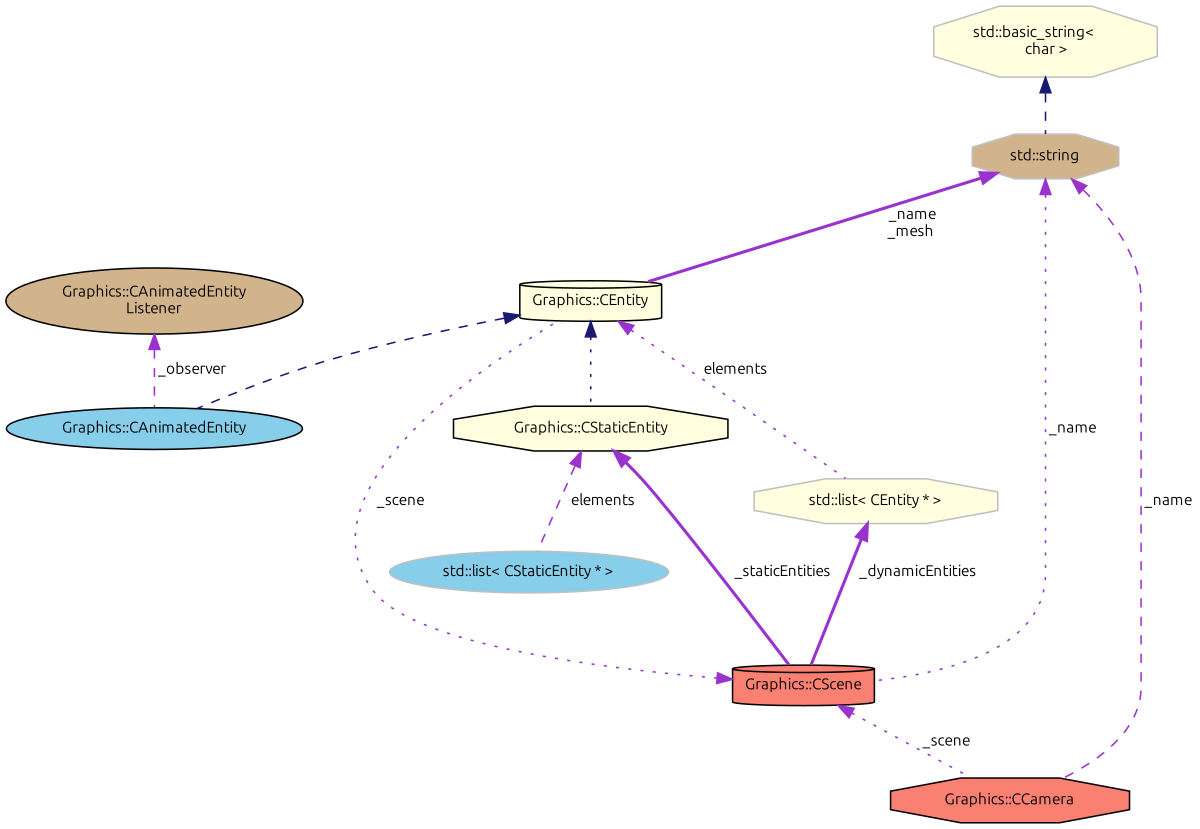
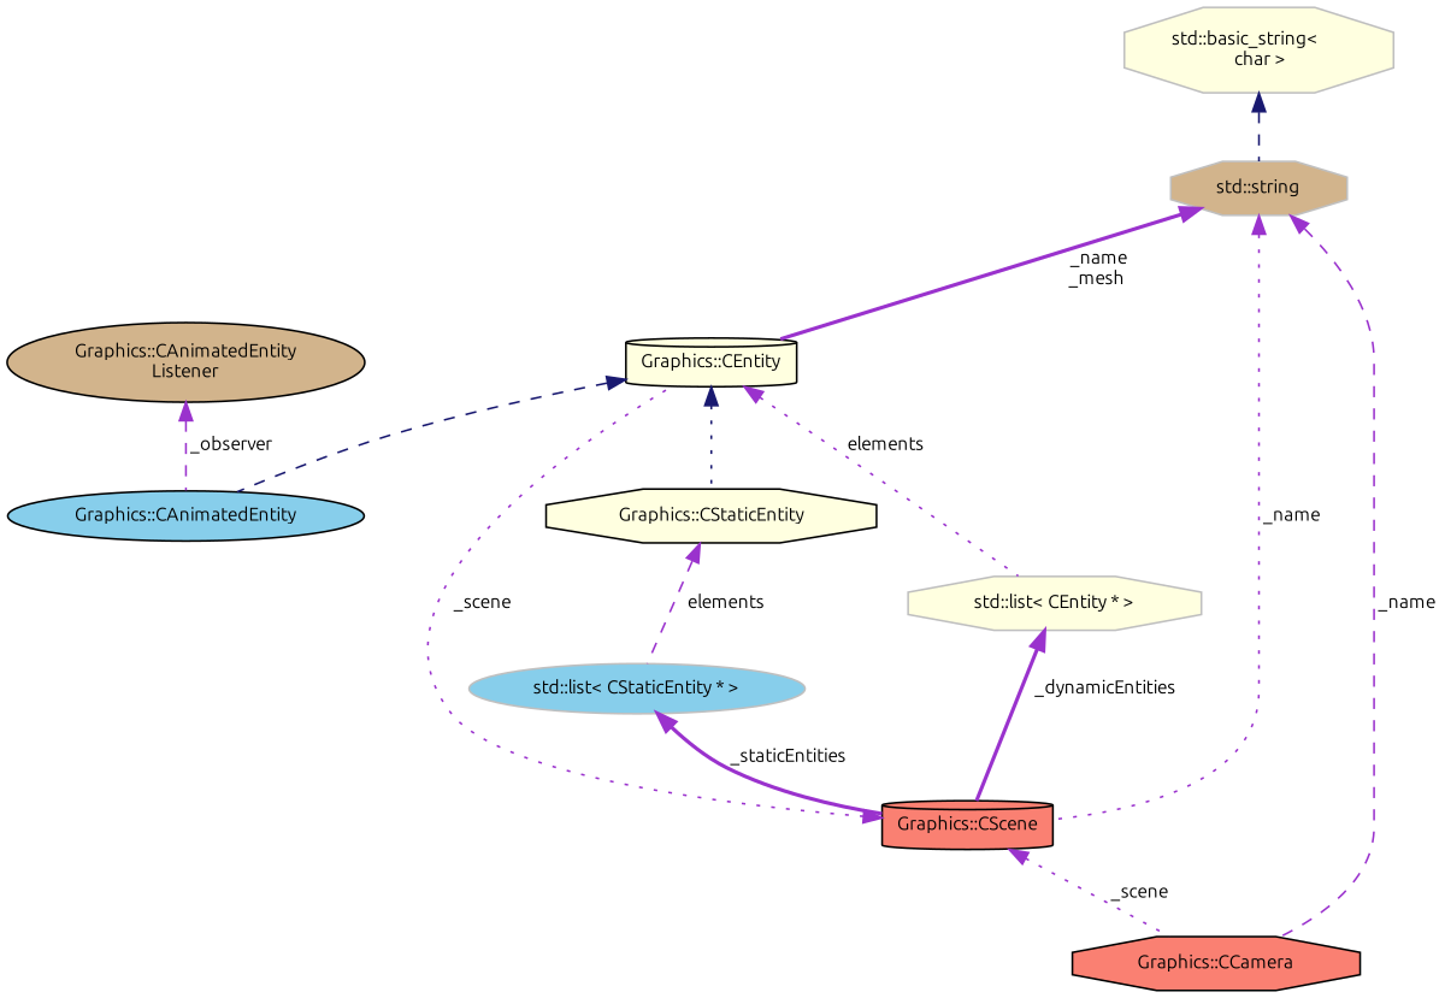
  digraph {
    fontname=Ubuntu
    node [color=black fillcolor=lightyellow fontname=Ubuntu fontsize=10 shape=octagon style=filled]
    edge [color=darkorchid3 dir=back fontname=Ubuntu fontsize=10 labelfontname=FreeSans labelfontsize=10 style=dashed]
    n1 [fillcolor=skyblue fontcolor=black height=0.2 label="Graphics::CAnimatedEntity" shape=ellipse width=0.4]
    n2 [height=0.2 label="Graphics::CEntity" shape=cylinder width=0.4]
    n3 [height=0.2 label="Graphics::CStaticEntity" width=0.4]
    n4 [color=grey75 height=0.2 label="std::list\< CEntity * \>" width=0.4]
    n5 [color=grey75 fillcolor=skyblue height=0.2 label="std::list\< CStaticEntity * \>" shape=ellipse width=0.4]
    n6 [fillcolor=salmon height=0.2 label="Graphics::CScene" shape=cylinder width=0.4]
    n7 [fillcolor=salmon height=0.2 label="Graphics::CCamera" width=0.4]
    n8 [color=grey75 fillcolor=tan height=0.2 label="std::string" width=0.4]
    n9 [color=grey75 height=0.2 label="std::basic_string\<\l char \>" width=0.4]
    n10 [fillcolor=tan height=0.2 label="Graphics::CAnimatedEntity\lListener" shape=ellipse width=0.4]
    n2 -> n1 [color=midnightblue]
    n2 -> n3 [color=midnightblue style=dotted]
    n2 -> n4 [label=" elements" style=dotted]
    n3 -> n5 [label=" elements"]
    n4 -> n6 [label=" _dynamicEntities" style=bold]
-   n3 -> n6 [label=" _staticEntities" style=bold]
+   n5 -> n6 [label=" _staticEntities" style=bold]
    n6 -> n2 [label=" _scene" style=dotted]
    n6 -> n7 [label=" _scene" style=dotted]
    n8 -> n2 [label=" _name\n_mesh" style=bold]
    n8 -> n6 [label=" _name" style=dotted]
    n8 -> n7 [label=" _name"]
    n9 -> n8 [color=midnightblue]
    n10 -> n1 [label=" _observer"]
  }
